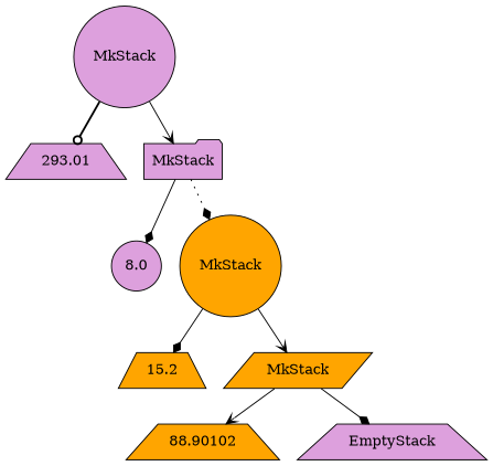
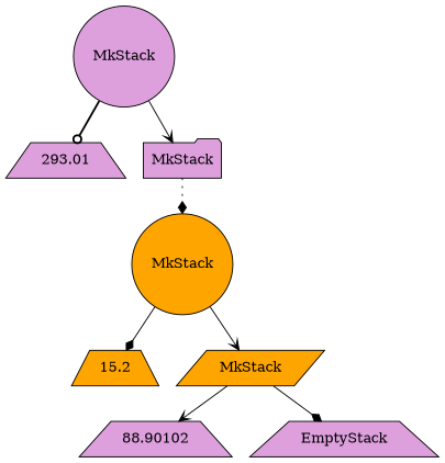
  digraph {
    fontname="DejaVu Serif"
    node [fillcolor=plum fontname="DejaVu Serif" shape=trapezium style=filled]
    edge [arrowhead=diamond fontname="DejaVu Serif" style=solid]
    n1 [label=MkStack shape=circle]
    n2 [label=293.01]
    n3 [label=MkStack shape=folder]
-   n4 [label=8.0 shape=circle]
    n5 [fillcolor=orange label=MkStack shape=circle]
    n6 [fillcolor=orange label=15.2]
    n7 [fillcolor=orange label=MkStack shape=parallelogram]
-   n8 [fillcolor=orange label=88.90102]
+   n8 [label=88.90102]
    n9 [label=EmptyStack]
    n1 -> n2 [arrowhead=odot style=bold]
    n1 -> n3 [arrowhead=vee]
-   n3 -> n4
    n3 -> n5 [style=dotted]
    n5 -> n6
    n5 -> n7 [arrowhead=vee]
    n7 -> n8 [arrowhead=vee]
    n7 -> n9
  }
